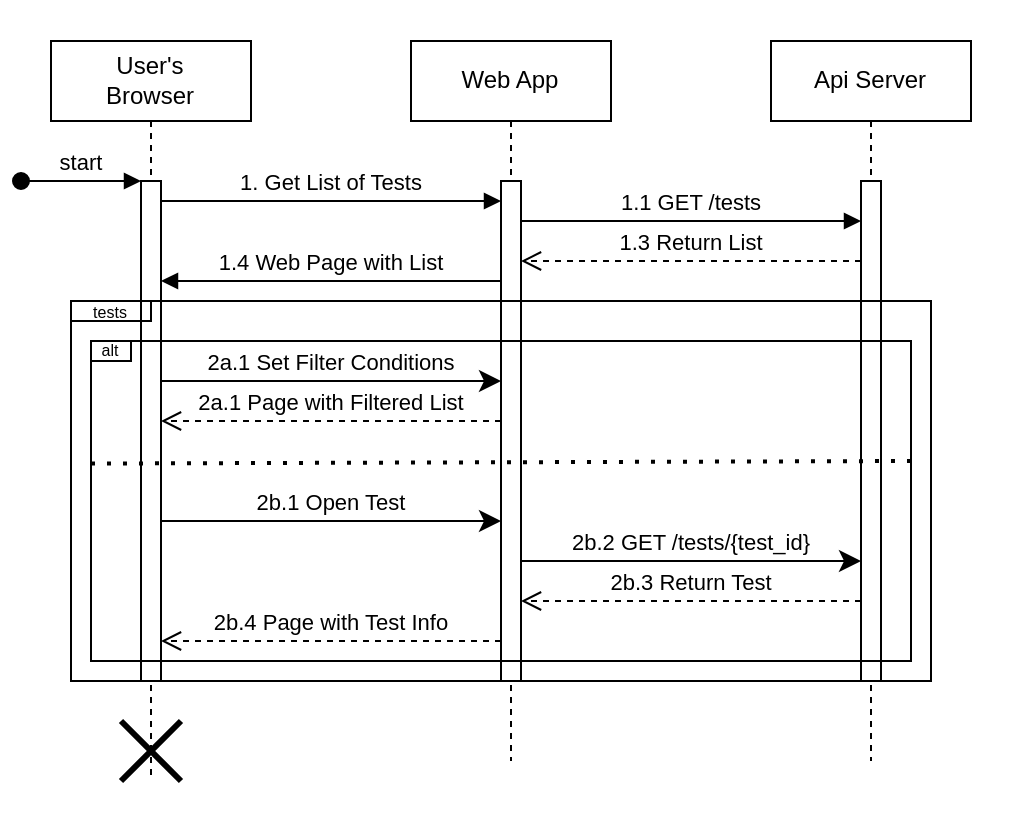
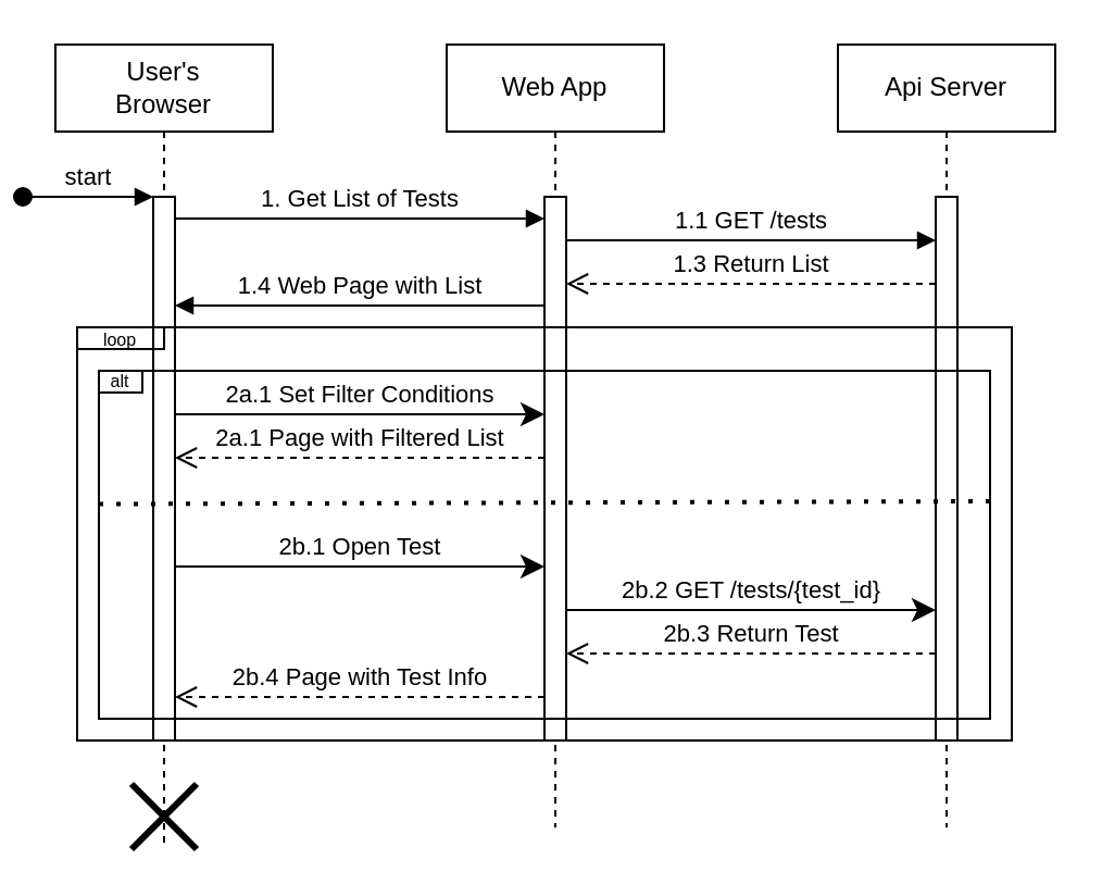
  <mxCell id="0" />
  <mxCell id="1" parent="0" />
  <mxCell id="2" value="&lt;div&gt;User's&lt;/div&gt;&lt;div&gt;Browser&lt;br&gt;&lt;/div&gt;" style="shape=umlLifeline;perimeter=lifelinePerimeter;whiteSpace=wrap;html=1;container=0;dropTarget=0;collapsible=0;recursiveResize=0;outlineConnect=0;portConstraint=eastwest;newEdgeStyle={&quot;edgeStyle&quot;:&quot;elbowEdgeStyle&quot;,&quot;elbow&quot;:&quot;vertical&quot;,&quot;curved&quot;:0,&quot;rounded&quot;:0};" parent="1" vertex="1"><mxGeometry x="20" y="20" width="100" height="370" as="geometry" /></mxCell>
  <mxCell id="3" value="" style="html=1;points=[];perimeter=orthogonalPerimeter;outlineConnect=0;targetShapes=umlLifeline;portConstraint=eastwest;newEdgeStyle={&quot;edgeStyle&quot;:&quot;elbowEdgeStyle&quot;,&quot;elbow&quot;:&quot;vertical&quot;,&quot;curved&quot;:0,&quot;rounded&quot;:0};" parent="2" vertex="1"><mxGeometry x="45" y="70" width="10" height="250" as="geometry" /></mxCell>
  <mxCell id="4" value="start" style="html=1;verticalAlign=bottom;startArrow=oval;endArrow=block;startSize=8;edgeStyle=elbowEdgeStyle;elbow=vertical;curved=0;rounded=0;" parent="2" target="3" edge="1"><mxGeometry relative="1" as="geometry"><mxPoint x="-15" y="70" as="sourcePoint" /></mxGeometry></mxCell>
  <mxCell id="5" value="" style="shape=umlDestroy;whiteSpace=wrap;html=1;strokeWidth=3;targetShapes=umlLifeline;" vertex="1" parent="2"><mxGeometry x="35" y="340" width="30" height="30" as="geometry" /></mxCell>
  <mxCell id="6" value="Web App" style="shape=umlLifeline;perimeter=lifelinePerimeter;whiteSpace=wrap;html=1;container=0;dropTarget=0;collapsible=0;recursiveResize=0;outlineConnect=0;portConstraint=eastwest;newEdgeStyle={&quot;edgeStyle&quot;:&quot;elbowEdgeStyle&quot;,&quot;elbow&quot;:&quot;vertical&quot;,&quot;curved&quot;:0,&quot;rounded&quot;:0};" parent="1" vertex="1"><mxGeometry x="200" y="20" width="100" height="360" as="geometry" /></mxCell>
  <mxCell id="7" value="" style="html=1;points=[];perimeter=orthogonalPerimeter;outlineConnect=0;targetShapes=umlLifeline;portConstraint=eastwest;newEdgeStyle={&quot;edgeStyle&quot;:&quot;elbowEdgeStyle&quot;,&quot;elbow&quot;:&quot;vertical&quot;,&quot;curved&quot;:0,&quot;rounded&quot;:0};" parent="6" vertex="1"><mxGeometry x="45" y="70" width="10" height="250" as="geometry" /></mxCell>
  <mxCell id="8" value="1. Get List of Tests" style="html=1;verticalAlign=bottom;endArrow=block;edgeStyle=elbowEdgeStyle;elbow=vertical;curved=0;rounded=0;" parent="1" source="3" target="7" edge="1"><mxGeometry relative="1" as="geometry"><mxPoint x="175" y="110" as="sourcePoint" /><Array as="points"><mxPoint x="160" y="100" /></Array></mxGeometry></mxCell>
  <mxCell id="9" value="2b.4 Page with Test Info" style="html=1;verticalAlign=bottom;endArrow=open;dashed=1;endSize=8;edgeStyle=elbowEdgeStyle;elbow=vertical;curved=0;rounded=0;" parent="1" edge="1"><mxGeometry relative="1" as="geometry"><mxPoint x="75" y="320" as="targetPoint" /><Array as="points"><mxPoint x="170" y="320" /></Array><mxPoint x="245" y="320" as="sourcePoint" /></mxGeometry></mxCell>
  <mxCell id="10" value="1.4 Web Page with List" style="html=1;verticalAlign=bottom;endArrow=block;edgeStyle=elbowEdgeStyle;elbow=vertical;curved=0;rounded=0;" parent="1" source="7" target="3" edge="1"><mxGeometry relative="1" as="geometry"><mxPoint x="155" y="140" as="sourcePoint" /><Array as="points"><mxPoint x="170" y="140" /></Array><mxPoint x="80" y="140" as="targetPoint" /></mxGeometry></mxCell>
  <mxCell id="11" value="2a.1 Set Filter Conditions" style="html=1;verticalAlign=bottom;endArrow=classic;endSize=8;edgeStyle=elbowEdgeStyle;elbow=vertical;curved=0;rounded=0;endFill=1;" parent="1" edge="1"><mxGeometry relative="1" as="geometry"><mxPoint x="245" y="190" as="targetPoint" /><Array as="points"><mxPoint x="160" y="190" /></Array><mxPoint x="75" y="190" as="sourcePoint" /></mxGeometry></mxCell>
  <mxCell id="12" value="Api Server" style="shape=umlLifeline;perimeter=lifelinePerimeter;whiteSpace=wrap;html=1;container=0;dropTarget=0;collapsible=0;recursiveResize=0;outlineConnect=0;portConstraint=eastwest;newEdgeStyle={&quot;edgeStyle&quot;:&quot;elbowEdgeStyle&quot;,&quot;elbow&quot;:&quot;vertical&quot;,&quot;curved&quot;:0,&quot;rounded&quot;:0};" vertex="1" parent="1"><mxGeometry x="380" y="20" width="100" height="360" as="geometry" /></mxCell>
  <mxCell id="13" value="" style="html=1;points=[];perimeter=orthogonalPerimeter;outlineConnect=0;targetShapes=umlLifeline;portConstraint=eastwest;newEdgeStyle={&quot;edgeStyle&quot;:&quot;elbowEdgeStyle&quot;,&quot;elbow&quot;:&quot;vertical&quot;,&quot;curved&quot;:0,&quot;rounded&quot;:0};" vertex="1" parent="12"><mxGeometry x="45" y="70" width="10" height="250" as="geometry" /></mxCell>
  <mxCell id="14" value="1.1 GET /tests" style="html=1;verticalAlign=bottom;endArrow=block;edgeStyle=elbowEdgeStyle;elbow=vertical;curved=0;rounded=0;" edge="1" parent="1" source="7" target="13"><mxGeometry relative="1" as="geometry"><mxPoint x="260" y="120" as="sourcePoint" /><Array as="points"><mxPoint x="320" y="110" /><mxPoint x="345" y="120" /></Array><mxPoint x="430" y="120" as="targetPoint" /></mxGeometry></mxCell>
  <mxCell id="15" value="1.3 Return List" style="html=1;verticalAlign=bottom;endArrow=open;dashed=1;endSize=8;edgeStyle=elbowEdgeStyle;elbow=vertical;curved=0;rounded=0;" edge="1" parent="1" source="13" target="7"><mxGeometry relative="1" as="geometry"><mxPoint x="250" y="130" as="targetPoint" /><Array as="points"><mxPoint x="345" y="130" /></Array><mxPoint x="420" y="130" as="sourcePoint" /><mxPoint as="offset" /></mxGeometry></mxCell>
  <mxCell id="16" value="2b.1 Open Test" style="html=1;verticalAlign=bottom;endArrow=classic;endSize=8;edgeStyle=elbowEdgeStyle;elbow=vertical;curved=0;rounded=0;endFill=1;" edge="1" parent="1" source="3" target="7"><mxGeometry relative="1" as="geometry"><mxPoint x="250" y="240" as="targetPoint" /><Array as="points"><mxPoint x="210" y="260" /><mxPoint x="220" y="220" /><mxPoint x="165" y="240" /></Array><mxPoint x="80" y="240" as="sourcePoint" /></mxGeometry></mxCell>
  <mxCell id="17" value="2a.1 Page with Filtered List" style="html=1;verticalAlign=bottom;endArrow=open;dashed=1;endSize=8;edgeStyle=elbowEdgeStyle;elbow=vertical;curved=0;rounded=0;" edge="1" parent="1" source="7" target="3"><mxGeometry relative="1" as="geometry"><mxPoint x="70" y="200" as="targetPoint" /><Array as="points"><mxPoint x="200" y="210" /><mxPoint x="180" y="190" /><mxPoint x="165" y="200" /></Array><mxPoint x="250" y="200" as="sourcePoint" /></mxGeometry></mxCell>
  <mxCell id="18" value="2b.2 GET /tests/{test_id}" style="html=1;verticalAlign=bottom;endArrow=classic;endSize=8;edgeStyle=elbowEdgeStyle;elbow=vertical;curved=0;rounded=0;endFill=1;" edge="1" parent="1" source="7" target="13"><mxGeometry relative="1" as="geometry"><mxPoint x="420" y="210" as="targetPoint" /><Array as="points"><mxPoint x="340" y="280" /><mxPoint x="335" y="210" /></Array><mxPoint x="250" y="210" as="sourcePoint" /></mxGeometry></mxCell>
  <mxCell id="19" value="2b.3 Return Test" style="html=1;verticalAlign=bottom;endArrow=open;dashed=1;endSize=8;edgeStyle=elbowEdgeStyle;elbow=vertical;curved=0;rounded=0;" edge="1" parent="1" source="13" target="7"><mxGeometry relative="1" as="geometry"><mxPoint x="250" y="230" as="targetPoint" /><Array as="points"><mxPoint x="340" y="300" /><mxPoint x="340" y="250" /></Array><mxPoint x="420" y="230" as="sourcePoint" /><mxPoint as="offset" /></mxGeometry></mxCell>
  <mxCell id="20" value="" style="rounded=0;whiteSpace=wrap;html=1;fillColor=none;" vertex="1" parent="1"><mxGeometry x="30" y="150" width="430" height="190" as="geometry" /></mxCell>
  <mxCell id="21" value="" style="rounded=0;whiteSpace=wrap;html=1;fillColor=none;" vertex="1" parent="1"><mxGeometry x="40" y="170" width="410" height="160" as="geometry" /></mxCell>
- <mxCell id="22" value="&lt;font style=&quot;font-size: 8px;&quot;&gt;tests&lt;/font&gt;" style="text;html=1;align=center;verticalAlign=middle;whiteSpace=wrap;rounded=0;" vertex="1" parent="1"><mxGeometry x="30" y="150" width="40" height="10" as="geometry" /></mxCell>
+ <mxCell id="22" value="&lt;font style=&quot;font-size: 8px;&quot;&gt;loop&lt;/font&gt;" style="text;html=1;align=center;verticalAlign=middle;whiteSpace=wrap;rounded=0;" vertex="1" parent="1"><mxGeometry x="30" y="150" width="40" height="10" as="geometry" /></mxCell>
  <mxCell id="23" value="&lt;div align=&quot;center&quot; style=&quot;font-size: 8px;&quot;&gt;alt&lt;/div&gt;" style="text;html=1;align=center;verticalAlign=middle;whiteSpace=wrap;rounded=0;" vertex="1" parent="1"><mxGeometry x="20" y="160" width="60" height="30" as="geometry" /></mxCell>
  <mxCell id="24" value="" style="rounded=0;whiteSpace=wrap;html=1;fillColor=none;" vertex="1" parent="1"><mxGeometry x="30" y="150" width="40" height="10" as="geometry" /></mxCell>
  <mxCell id="25" value="" style="rounded=0;whiteSpace=wrap;html=1;fillColor=none;" vertex="1" parent="1"><mxGeometry x="40" y="170" width="20" height="10" as="geometry" /></mxCell>
  <mxCell id="26" value="" style="endArrow=none;dashed=1;html=1;dashPattern=1 3;strokeWidth=2;rounded=0;entryX=1.002;entryY=0.436;entryDx=0;entryDy=0;entryPerimeter=0;exitX=0.001;exitY=0.444;exitDx=0;exitDy=0;exitPerimeter=0;" edge="1" parent="1"><mxGeometry width="50" height="50" relative="1" as="geometry"><mxPoint x="40" y="231.28" as="sourcePoint" /><mxPoint x="450.41" y="230" as="targetPoint" /></mxGeometry></mxCell>
